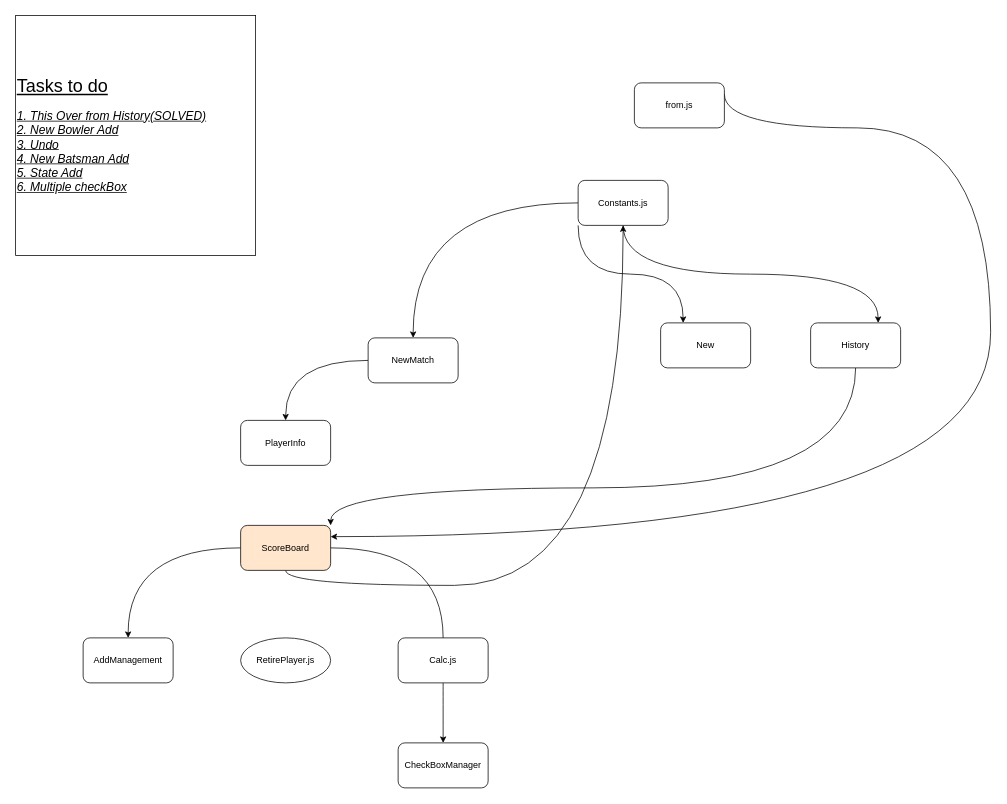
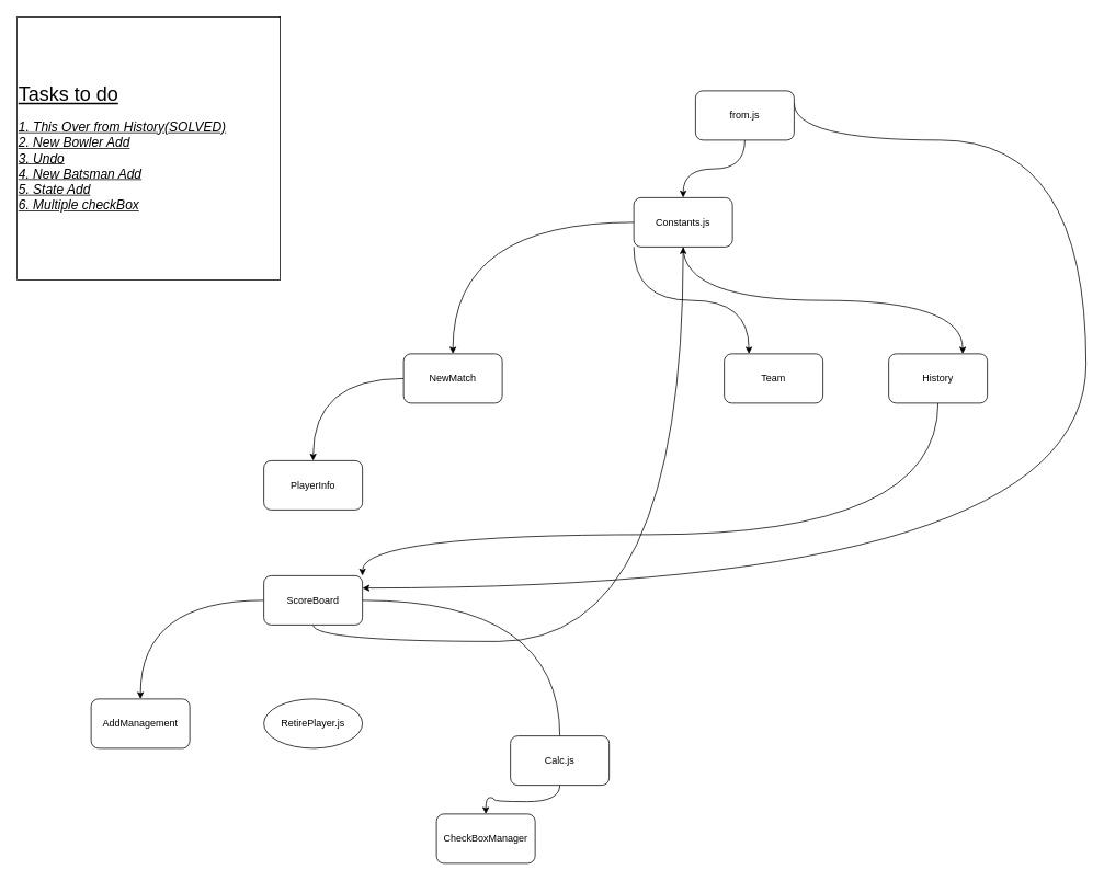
  <mxCell id="0" />
  <mxCell id="1" parent="0" />
+ <mxCell id="2" style="edgeStyle=orthogonalEdgeStyle;rounded=0;orthogonalLoop=1;jettySize=auto;html=1;exitX=0.5;exitY=1;exitDx=0;exitDy=0;entryX=0.5;entryY=0;entryDx=0;entryDy=0;curved=1;" parent="1" source="4" target="8" edge="1"><mxGeometry relative="1" as="geometry" /></mxCell>
  <mxCell id="3" style="rounded=0;orthogonalLoop=1;jettySize=auto;html=1;exitX=1;exitY=0.25;exitDx=0;exitDy=0;entryX=1;entryY=0.25;entryDx=0;entryDy=0;edgeStyle=orthogonalEdgeStyle;curved=1;" parent="1" source="4" target="18" edge="1"><mxGeometry relative="1" as="geometry"><mxPoint x="490" y="710" as="targetPoint" /><Array as="points"><mxPoint x="965" y="170" /><mxPoint x="1320" y="170" /><mxPoint x="1320" y="715" /></Array></mxGeometry></mxCell>
  <mxCell id="4" value="from.js" style="rounded=1;whiteSpace=wrap;html=1;" parent="1" vertex="1"><mxGeometry x="845" y="110" width="120" height="60" as="geometry" /></mxCell>
  <mxCell id="5" style="edgeStyle=orthogonalEdgeStyle;curved=1;rounded=0;orthogonalLoop=1;jettySize=auto;html=1;exitX=0;exitY=0.5;exitDx=0;exitDy=0;entryX=0.5;entryY=0;entryDx=0;entryDy=0;" parent="1" source="8" target="13" edge="1"><mxGeometry relative="1" as="geometry" /></mxCell>
  <mxCell id="6" style="edgeStyle=orthogonalEdgeStyle;curved=1;rounded=0;orthogonalLoop=1;jettySize=auto;html=1;exitX=0;exitY=1;exitDx=0;exitDy=0;entryX=0.25;entryY=0;entryDx=0;entryDy=0;" parent="1" source="8" target="9" edge="1"><mxGeometry relative="1" as="geometry" /></mxCell>
  <mxCell id="7" style="edgeStyle=orthogonalEdgeStyle;curved=1;rounded=0;orthogonalLoop=1;jettySize=auto;html=1;exitX=0.5;exitY=1;exitDx=0;exitDy=0;entryX=0.75;entryY=0;entryDx=0;entryDy=0;" parent="1" source="8" target="11" edge="1"><mxGeometry relative="1" as="geometry" /></mxCell>
  <mxCell id="8" value="Constants.js" style="rounded=1;whiteSpace=wrap;html=1;" parent="1" vertex="1"><mxGeometry x="770" y="240" width="120" height="60" as="geometry" /></mxCell>
- <mxCell id="9" value="New" style="rounded=1;whiteSpace=wrap;html=1;" parent="1" vertex="1"><mxGeometry x="880" y="430" width="120" height="60" as="geometry" /></mxCell>
+ <mxCell id="9" value="Team" style="rounded=1;whiteSpace=wrap;html=1;" parent="1" vertex="1"><mxGeometry x="880" y="430" width="120" height="60" as="geometry" /></mxCell>
  <mxCell id="10" style="edgeStyle=orthogonalEdgeStyle;curved=1;rounded=0;orthogonalLoop=1;jettySize=auto;html=1;exitX=0.5;exitY=1;exitDx=0;exitDy=0;entryX=1;entryY=0;entryDx=0;entryDy=0;" parent="1" source="11" target="18" edge="1"><mxGeometry relative="1" as="geometry"><Array as="points"><mxPoint x="1140" y="650" /><mxPoint x="440" y="650" /></Array></mxGeometry></mxCell>
  <mxCell id="11" value="History" style="rounded=1;whiteSpace=wrap;html=1;" parent="1" vertex="1"><mxGeometry x="1080" y="430" width="120" height="60" as="geometry" /></mxCell>
  <mxCell id="12" style="edgeStyle=orthogonalEdgeStyle;curved=1;rounded=0;orthogonalLoop=1;jettySize=auto;html=1;exitX=0;exitY=0.5;exitDx=0;exitDy=0;" parent="1" source="13" target="14" edge="1"><mxGeometry relative="1" as="geometry" /></mxCell>
- <mxCell id="13" value="NewMatch" style="rounded=1;whiteSpace=wrap;html=1;" parent="1" vertex="1"><mxGeometry x="490" y="450" width="120" height="60" as="geometry" /></mxCell>
+ <mxCell id="13" value="NewMatch" style="rounded=1;whiteSpace=wrap;html=1;" parent="1" vertex="1"><mxGeometry x="490" y="430" width="120" height="60" as="geometry" /></mxCell>
  <mxCell id="14" value="PlayerInfo" style="rounded=1;whiteSpace=wrap;html=1;" parent="1" vertex="1"><mxGeometry x="320" y="560" width="120" height="60" as="geometry" /></mxCell>
  <mxCell id="15" style="edgeStyle=orthogonalEdgeStyle;curved=1;rounded=0;orthogonalLoop=1;jettySize=auto;html=1;exitX=0;exitY=0.5;exitDx=0;exitDy=0;" parent="1" source="18" target="22" edge="1"><mxGeometry relative="1" as="geometry" /></mxCell>
  <mxCell id="16" style="edgeStyle=orthogonalEdgeStyle;curved=1;rounded=0;orthogonalLoop=1;jettySize=auto;html=1;exitX=1;exitY=0.5;exitDx=0;exitDy=0;entryX=0.5;entryY=0;entryDx=0;entryDy=0;endArrow=none;" parent="1" source="18" target="20" edge="1"><mxGeometry relative="1" as="geometry" /></mxCell>
  <mxCell id="17" style="edgeStyle=orthogonalEdgeStyle;curved=1;rounded=0;orthogonalLoop=1;jettySize=auto;html=1;exitX=0.5;exitY=1;exitDx=0;exitDy=0;" parent="1" source="18" target="8" edge="1"><mxGeometry relative="1" as="geometry" /></mxCell>
- <mxCell id="18" value="ScoreBoard" style="rounded=1;whiteSpace=wrap;html=1;fillColor=#ffe6cc;" parent="1" vertex="1"><mxGeometry x="320" y="700" width="120" height="60" as="geometry" /></mxCell>
+ <mxCell id="18" value="ScoreBoard" style="rounded=1;whiteSpace=wrap;html=1;" parent="1" vertex="1"><mxGeometry x="320" y="700" width="120" height="60" as="geometry" /></mxCell>
  <mxCell id="19" style="edgeStyle=orthogonalEdgeStyle;curved=1;rounded=0;orthogonalLoop=1;jettySize=auto;html=1;entryX=0.5;entryY=0;entryDx=0;entryDy=0;" parent="1" source="20" target="23" edge="1"><mxGeometry relative="1" as="geometry" /></mxCell>
- <mxCell id="20" value="Calc.js" style="rounded=1;whiteSpace=wrap;html=1;" parent="1" vertex="1"><mxGeometry x="530" y="850" width="120" height="60" as="geometry" /></mxCell>
+ <mxCell id="20" value="Calc.js" style="rounded=1;whiteSpace=wrap;html=1;" parent="1" vertex="1"><mxGeometry x="620" y="895" width="120" height="60" as="geometry" /></mxCell>
  <mxCell id="21" value="RetirePlayer.js" style="ellipse;whiteSpace=wrap;html=1;" parent="1" vertex="1"><mxGeometry x="320" y="850" width="120" height="60" as="geometry" /></mxCell>
  <mxCell id="22" value="AddManagement" style="rounded=1;whiteSpace=wrap;html=1;" parent="1" vertex="1"><mxGeometry x="110" y="850" width="120" height="60" as="geometry" /></mxCell>
  <mxCell id="23" value="CheckBoxManager" style="rounded=1;whiteSpace=wrap;html=1;" parent="1" vertex="1"><mxGeometry x="530" y="990" width="120" height="60" as="geometry" /></mxCell>
  <mxCell id="24" value="&lt;font&gt;&lt;u style=&quot;font-size: 24px&quot;&gt;Tasks to do&lt;/u&gt;&lt;br&gt;&lt;div&gt;&lt;br&gt;&lt;/div&gt;&lt;div&gt;&lt;font size=&quot;3&quot;&gt;&lt;i&gt;&lt;u&gt;1. This Over from History(SOLVED)&lt;/u&gt;&lt;/i&gt;&lt;/font&gt;&lt;/div&gt;&lt;div&gt;&lt;font size=&quot;3&quot;&gt;&lt;i&gt;&lt;u&gt;2. New Bowler Add&lt;/u&gt;&lt;/i&gt;&lt;/font&gt;&lt;/div&gt;&lt;div&gt;&lt;font size=&quot;3&quot;&gt;&lt;i&gt;&lt;u&gt;3. Undo&lt;/u&gt;&lt;/i&gt;&lt;/font&gt;&lt;/div&gt;&lt;div&gt;&lt;font size=&quot;3&quot;&gt;&lt;i&gt;&lt;u&gt;4. New Batsman Add&lt;/u&gt;&lt;/i&gt;&lt;/font&gt;&lt;/div&gt;&lt;div&gt;&lt;font size=&quot;3&quot;&gt;&lt;i&gt;&lt;u&gt;5. State Add&lt;/u&gt;&lt;/i&gt;&lt;/font&gt;&lt;/div&gt;&lt;div&gt;&lt;font size=&quot;3&quot;&gt;&lt;i&gt;&lt;u&gt;6. Multiple checkBox&lt;/u&gt;&lt;/i&gt;&lt;/font&gt;&lt;/div&gt;&lt;/font&gt;" style="whiteSpace=wrap;html=1;aspect=fixed;align=left;" parent="1" vertex="1"><mxGeometry x="20" y="20" width="320" height="320" as="geometry" /></mxCell>
